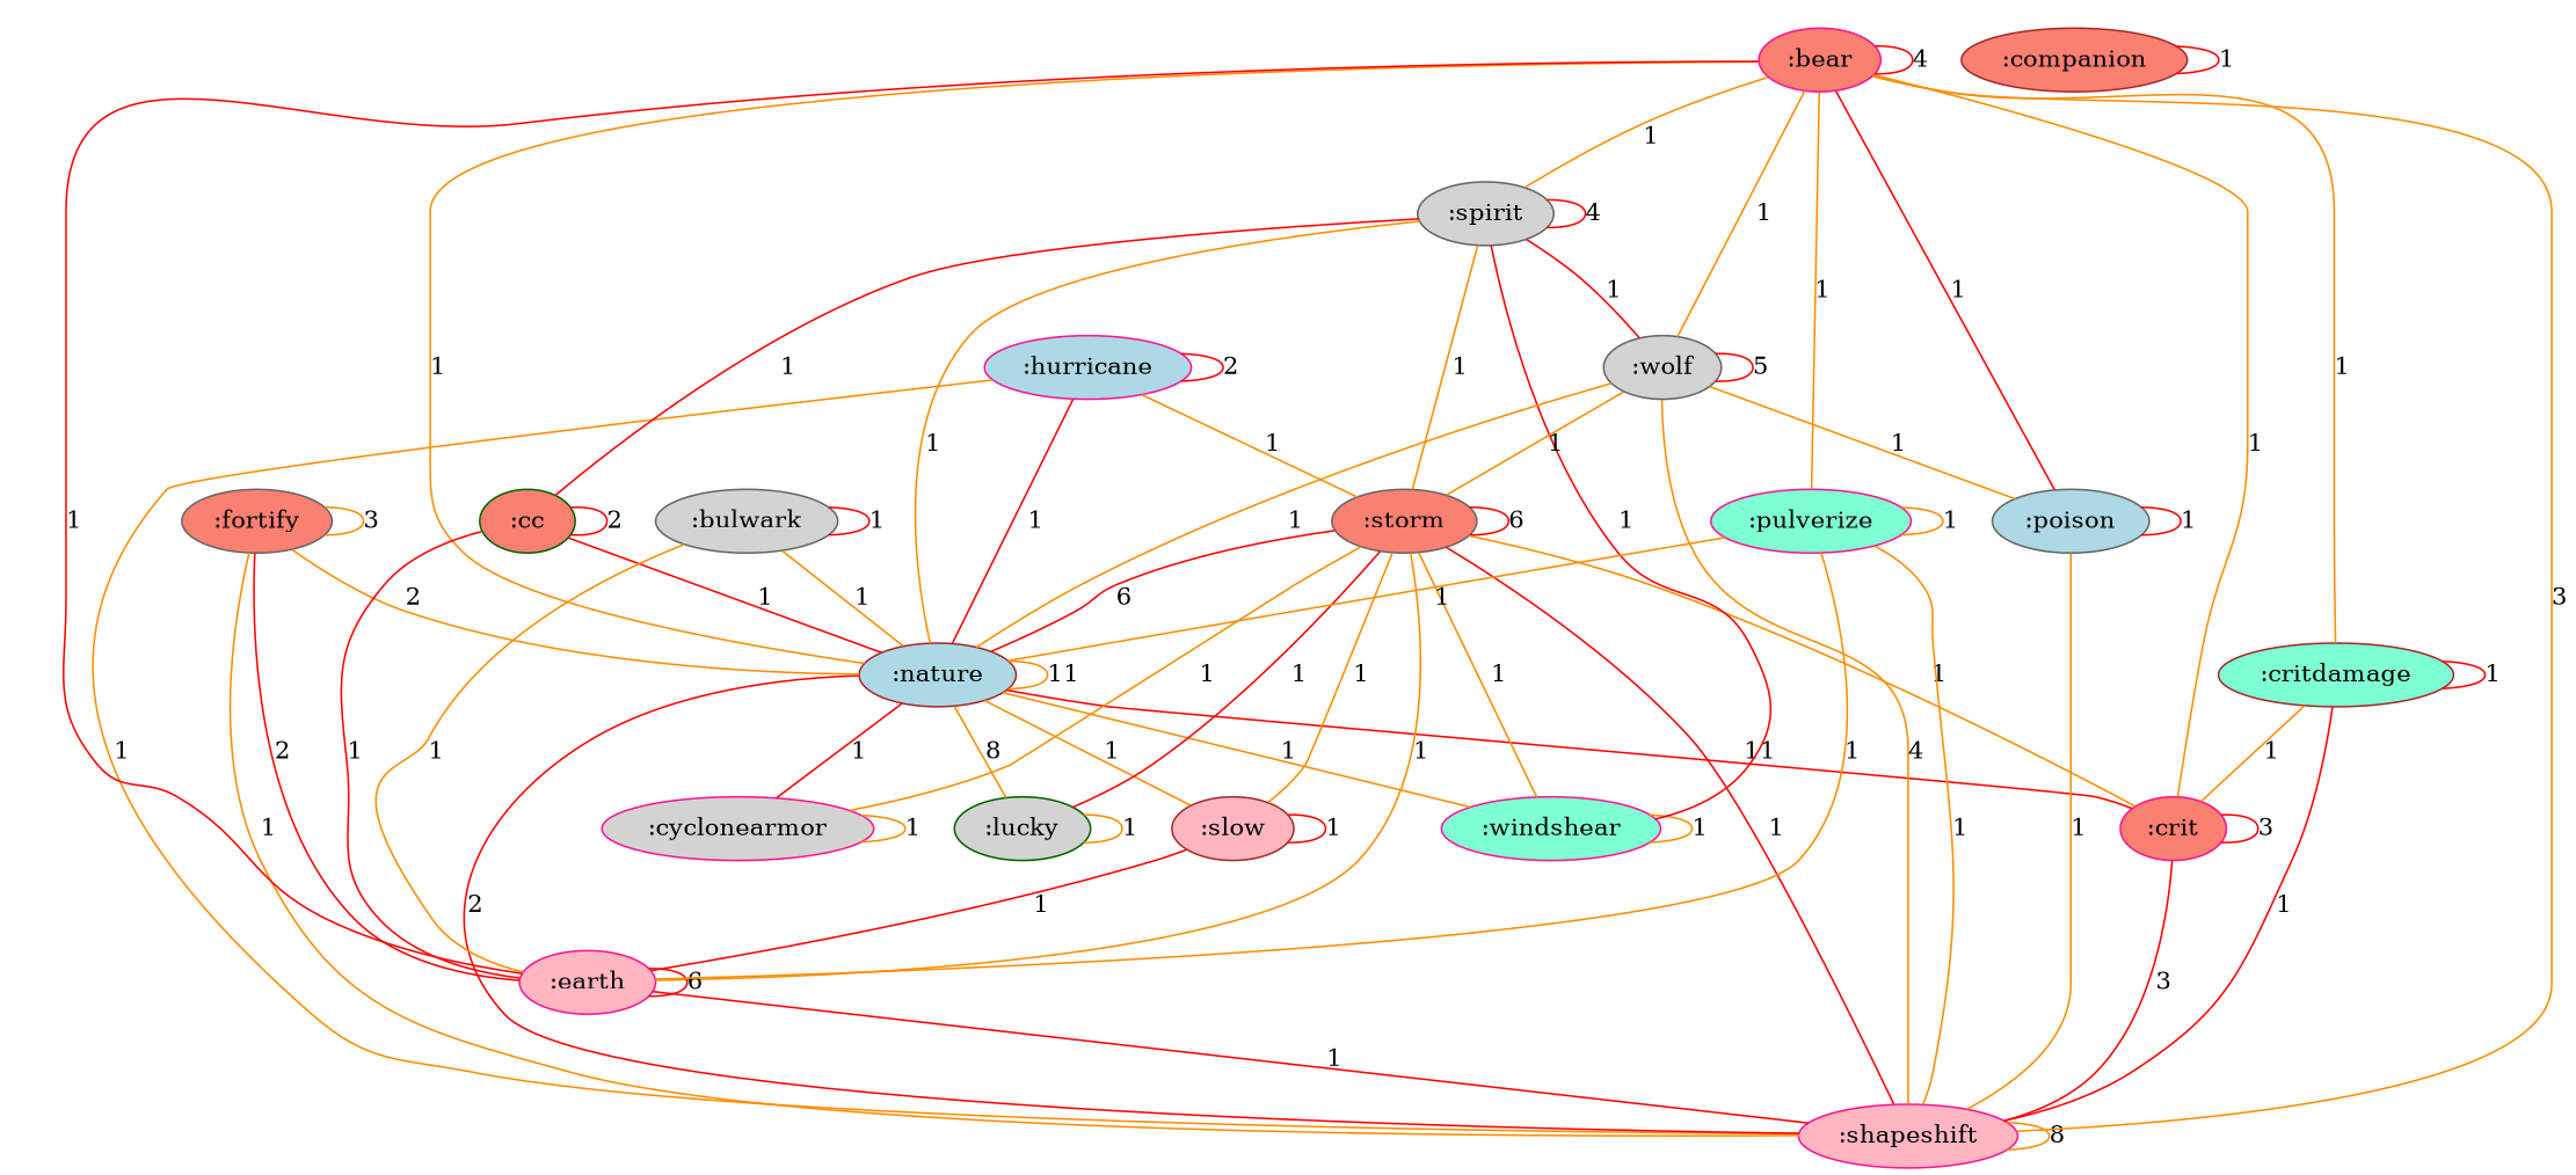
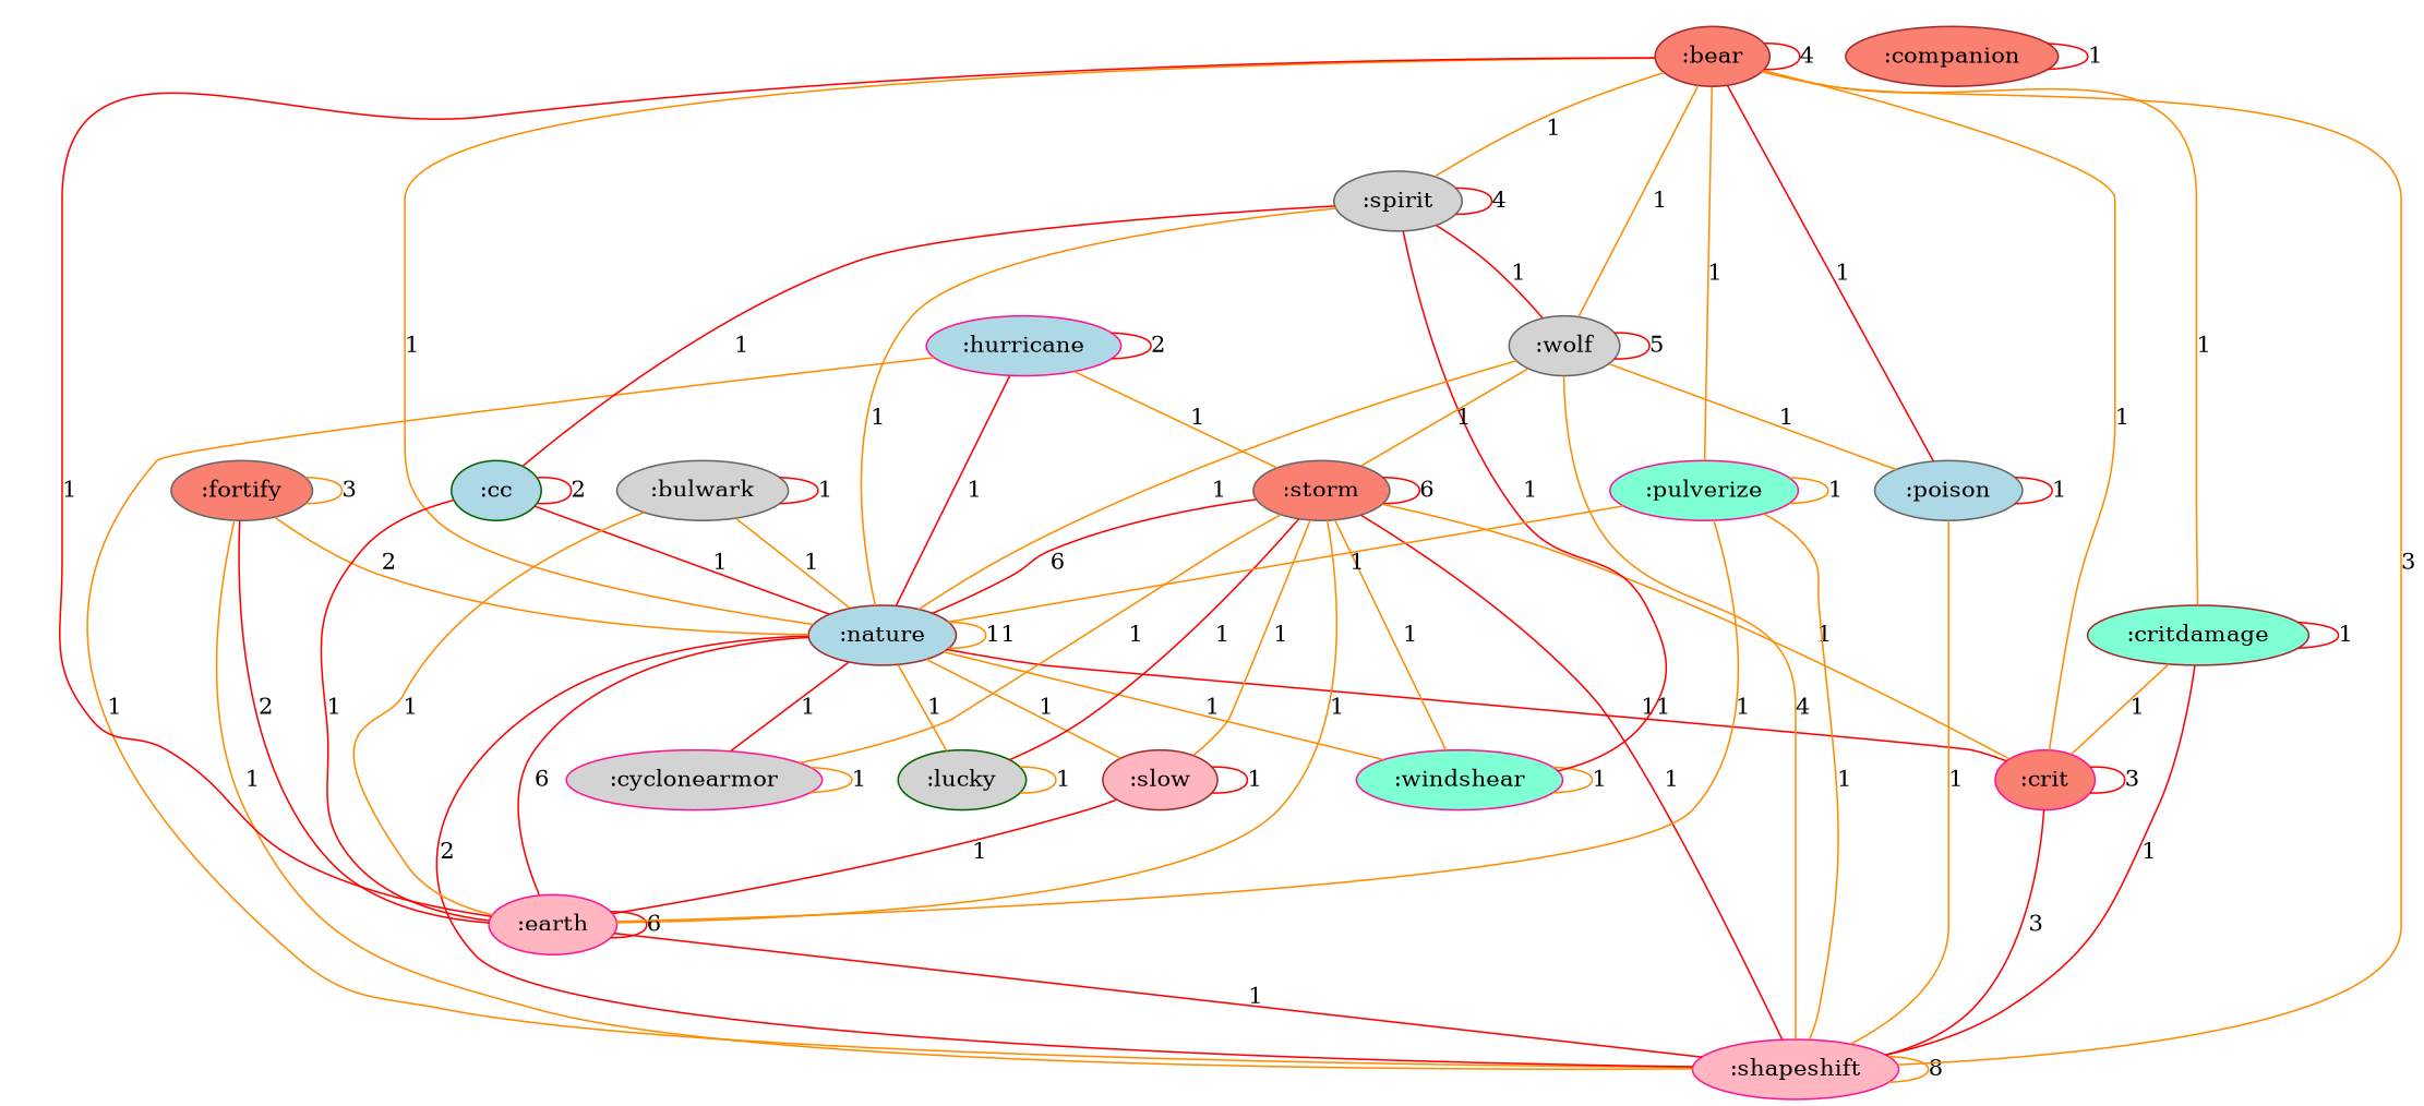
  graph {
    node [color=deeppink fillcolor=salmon style=filled]
    edge [color=darkorange]
    ":hurricane" [fillcolor=lightblue]
    ":nature" [color=brown fillcolor=lightblue]
    ":storm" [color=gray40]
    ":shapeshift" [fillcolor=lightpink]
    ":earth" [fillcolor=lightpink]
    ":crit"
    ":windshear" [fillcolor=aquamarine]
    ":cyclonearmor" [fillcolor=lightgrey]
    ":slow" [color=brown fillcolor=lightpink]
    ":lucky" [color=darkgreen fillcolor=lightgrey]
    ":fortify" [color=gray40]
-   ":bear"
+   ":bear" [color=brown]
    ":spirit" [color=gray40 fillcolor=lightgrey]
    ":pulverize" [fillcolor=aquamarine]
    ":wolf" [color=gray40 fillcolor=lightgrey]
    ":critdamage" [color=brown fillcolor=aquamarine]
    ":poison" [color=gray40 fillcolor=lightblue]
-   ":cc" [color=darkgreen]
+   ":cc" [color=darkgreen fillcolor=lightblue]
    ":bulwark" [color=gray40 fillcolor=lightgrey]
    ":companion" [color=brown]
    ":hurricane" -- ":hurricane" [color=red label=2]
    ":hurricane" -- ":nature" [color=red label=1]
    ":hurricane" -- ":storm" [label=1]
    ":hurricane" -- ":shapeshift" [label=1]
    ":nature" -- ":nature" [label=11]
    ":nature" -- ":shapeshift" [color=red label=2]
+   ":nature" -- ":earth" [color=red label=6]
    ":nature" -- ":crit" [color=red label=11]
    ":nature" -- ":windshear" [label=1]
    ":nature" -- ":cyclonearmor" [color=red label=1]
    ":nature" -- ":slow" [label=1]
-   ":nature" -- ":lucky" [label=8]
+   ":nature" -- ":lucky" [label=1]
    ":storm" -- ":nature" [color=red label=6]
    ":storm" -- ":storm" [color=red label=6]
    ":storm" -- ":shapeshift" [color=red label=1]
    ":storm" -- ":earth" [label=1]
    ":storm" -- ":crit" [label=1]
    ":storm" -- ":windshear" [label=1]
    ":storm" -- ":cyclonearmor" [label=1]
    ":storm" -- ":slow" [label=1]
    ":storm" -- ":lucky" [color=red label=1]
    ":shapeshift" -- ":shapeshift" [label=8]
    ":earth" -- ":shapeshift" [color=red label=1]
    ":earth" -- ":earth" [color=red label=6]
    ":crit" -- ":shapeshift" [color=red label=3]
    ":crit" -- ":crit" [color=red label=3]
    ":windshear" -- ":windshear" [label=1]
    ":cyclonearmor" -- ":cyclonearmor" [label=1]
    ":slow" -- ":earth" [color=red label=1]
    ":slow" -- ":slow" [color=red label=1]
    ":lucky" -- ":lucky" [label=1]
    ":fortify" -- ":nature" [label=2]
    ":fortify" -- ":shapeshift" [label=1]
    ":fortify" -- ":earth" [color=red label=2]
    ":fortify" -- ":fortify" [label=3]
    ":bear" -- ":nature" [label=1]
    ":bear" -- ":shapeshift" [label=3]
    ":bear" -- ":earth" [color=red label=1]
    ":bear" -- ":crit" [label=1]
    ":bear" -- ":bear" [color=red label=4]
    ":bear" -- ":spirit" [label=1]
    ":bear" -- ":pulverize" [label=1]
    ":bear" -- ":wolf" [label=1]
    ":bear" -- ":critdamage" [label=1]
    ":bear" -- ":poison" [color=red label=1]
    ":spirit" -- ":nature" [label=1]
-   ":spirit" -- ":storm" [label=1]
    ":spirit" -- ":windshear" [color=red label=1]
    ":spirit" -- ":spirit" [color=red label=4]
    ":spirit" -- ":wolf" [color=red label=1]
    ":spirit" -- ":cc" [color=red label=1]
    ":pulverize" -- ":nature" [label=1]
    ":pulverize" -- ":shapeshift" [label=1]
    ":pulverize" -- ":earth" [label=1]
    ":pulverize" -- ":pulverize" [label=1]
    ":wolf" -- ":nature" [label=1]
    ":wolf" -- ":storm" [label=1]
    ":wolf" -- ":shapeshift" [label=4]
    ":wolf" -- ":wolf" [color=red label=5]
    ":wolf" -- ":poison" [label=1]
    ":critdamage" -- ":shapeshift" [color=red label=1]
    ":critdamage" -- ":crit" [label=1]
    ":critdamage" -- ":critdamage" [color=red label=1]
    ":poison" -- ":shapeshift" [label=1]
    ":poison" -- ":poison" [color=red label=1]
    ":cc" -- ":nature" [color=red label=1]
    ":cc" -- ":earth" [color=red label=1]
    ":cc" -- ":cc" [color=red label=2]
    ":bulwark" -- ":nature" [label=1]
    ":bulwark" -- ":earth" [label=1]
    ":bulwark" -- ":bulwark" [color=red label=1]
    ":companion" -- ":companion" [color=red label=1]
  }
